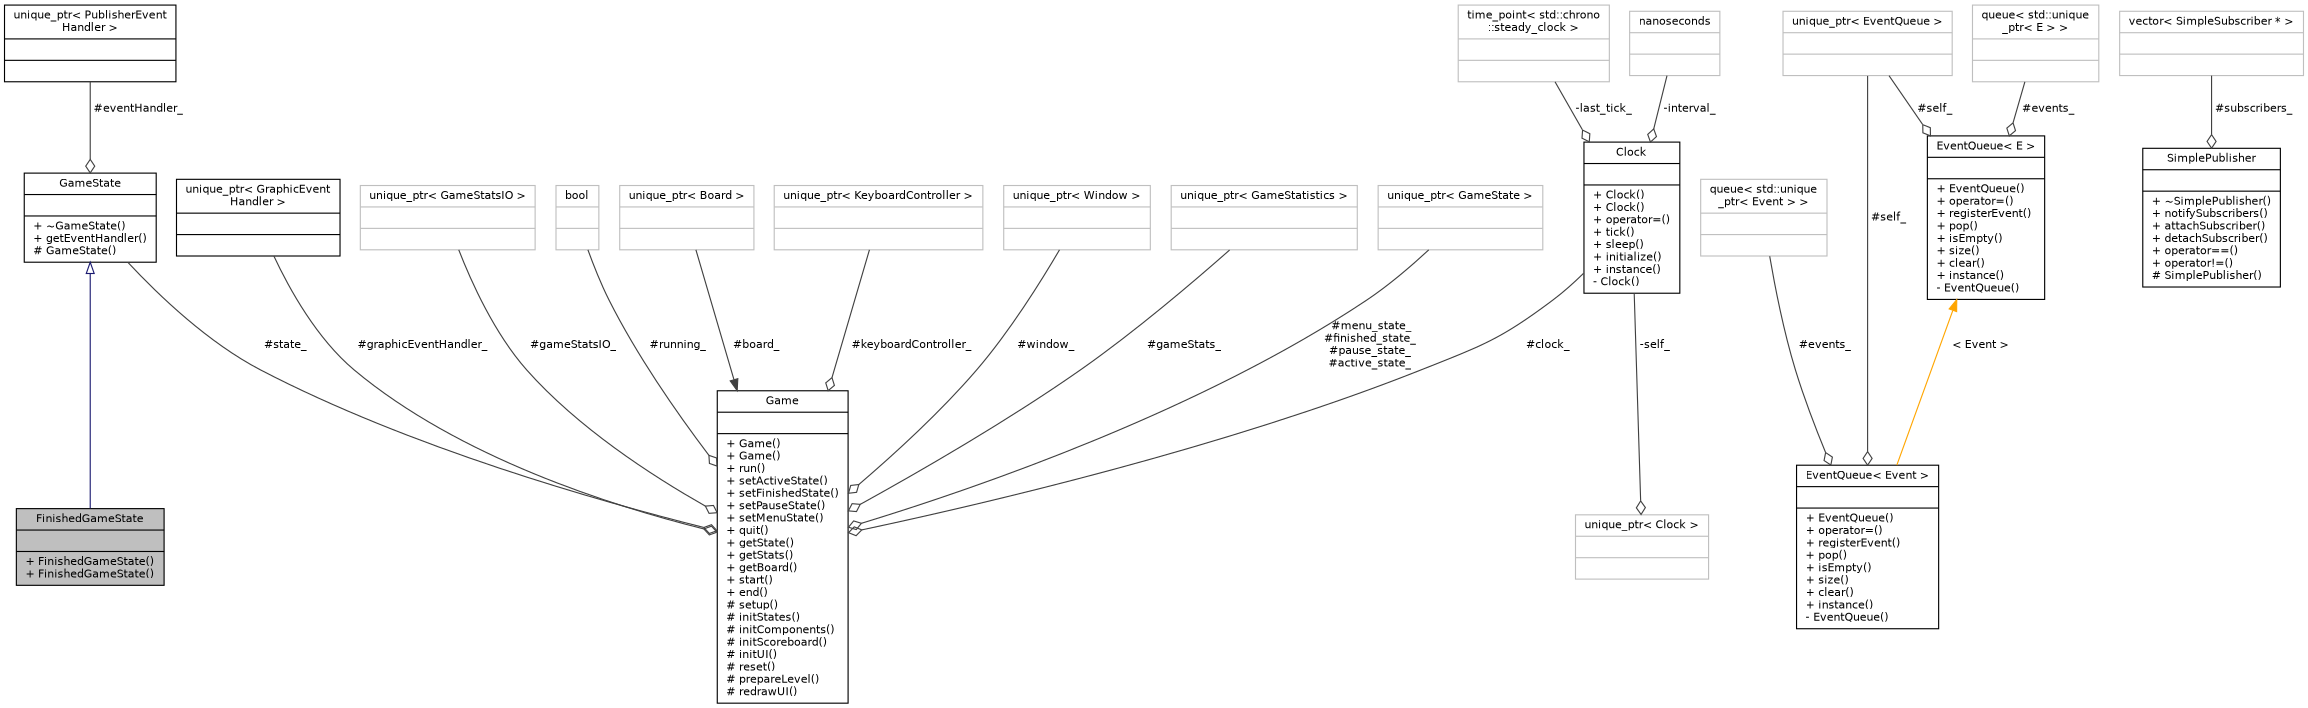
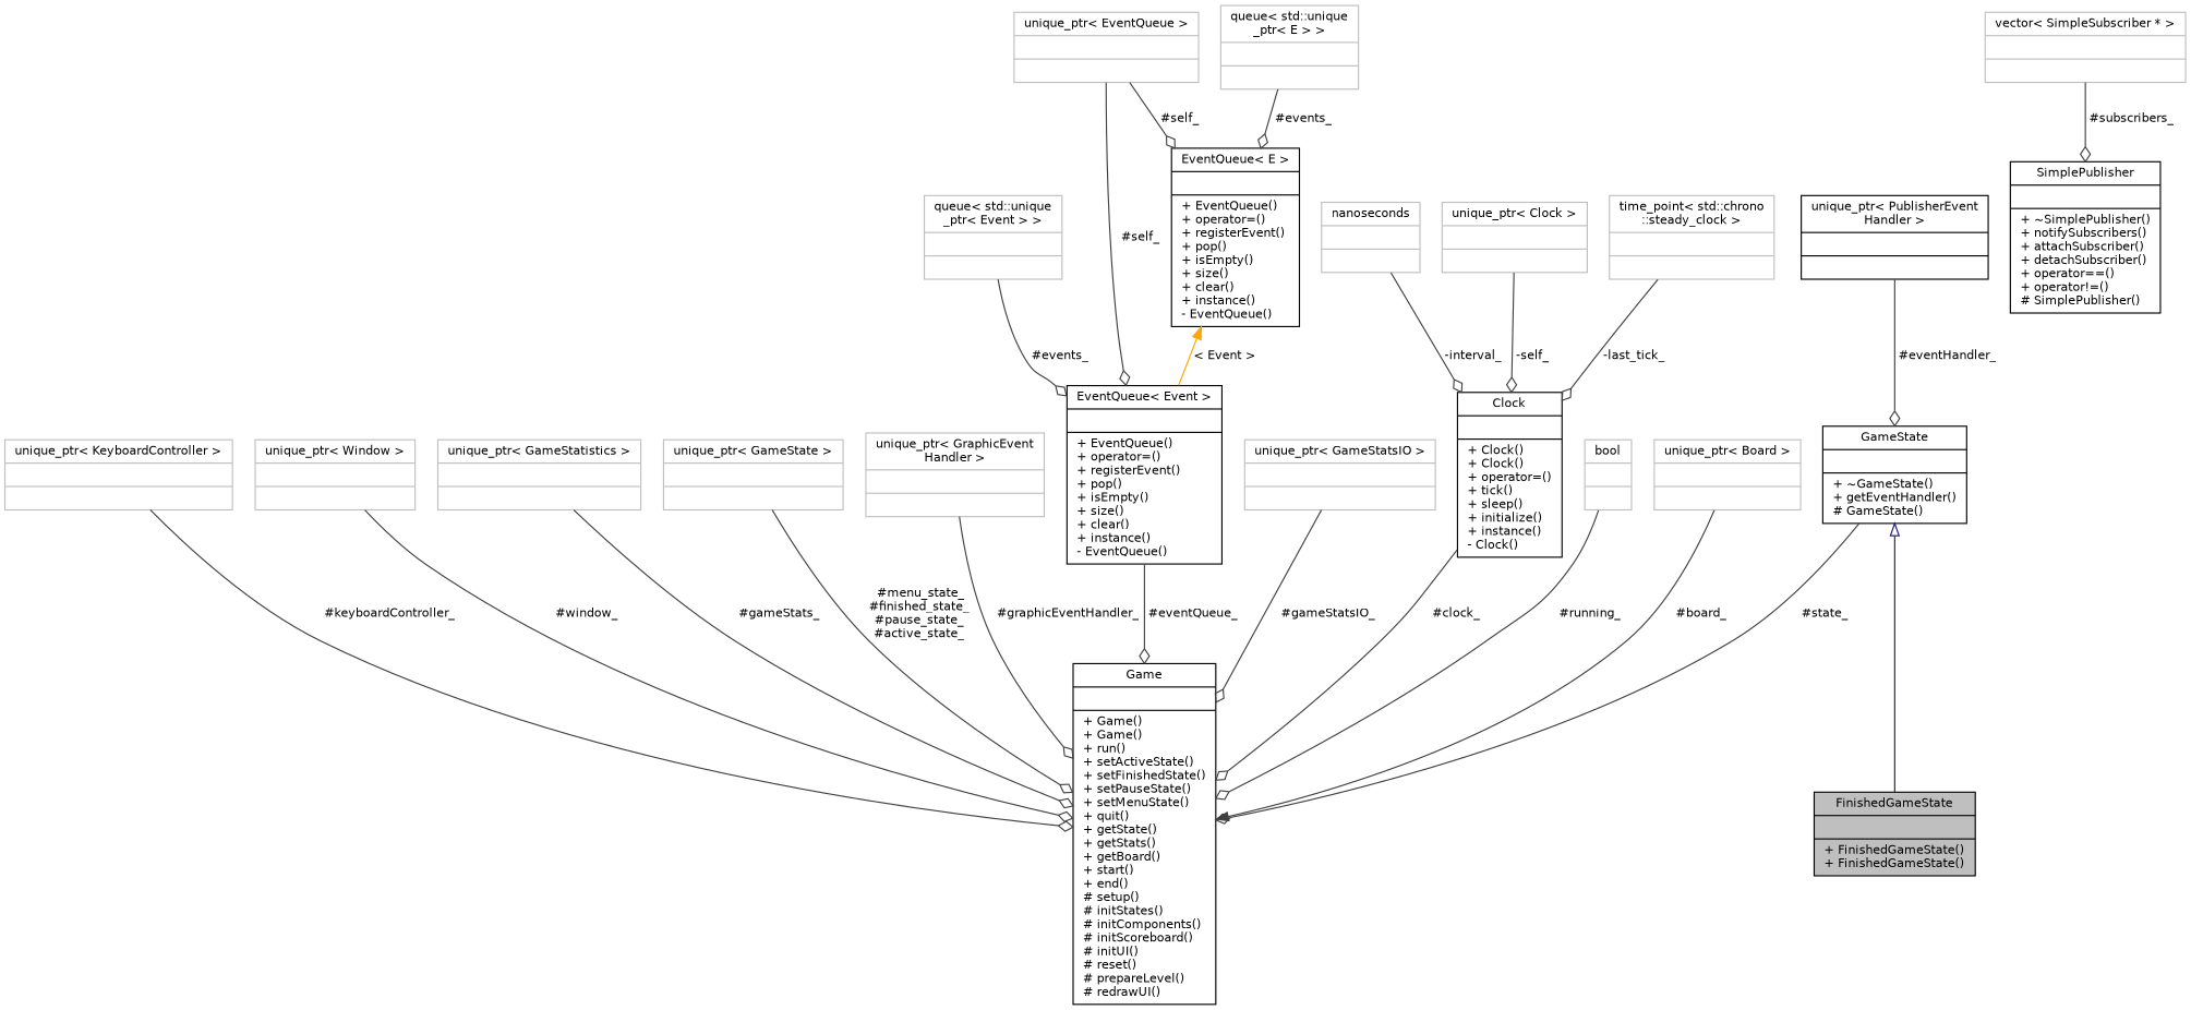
  digraph {
    node [color=grey75 fontname=Helvetica fontsize=10 shape=record]
    edge [color=grey25 fontname=Helvetica fontsize=10 labelfontname=Helvetica labelfontsize=10 style=solid arrowhead=odiamond]
    n1 [color=black fillcolor=grey75 fontcolor=black height=0.2 label="{FinishedGameState\n||+ FinishedGameState()\l+ FinishedGameState()\l}" style=filled width=0.4]
    n2 [color=black height=0.2 label="{GameState\n||+ ~GameState()\l+ getEventHandler()\l# GameState()\l}" width=0.4]
    n3 [color=black height=0.2 label="{Game\n||+ Game()\l+ Game()\l+ run()\l+ setActiveState()\l+ setFinishedState()\l+ setPauseState()\l+ setMenuState()\l+ quit()\l+ getState()\l+ getStats()\l+ getBoard()\l+ start()\l+ end()\l# setup()\l# initStates()\l# initComponents()\l# initScoreboard()\l# initUI()\l# reset()\l# prepareLevel()\l# redrawUI()\l}" width=0.4]
    n4 [height=0.2 label="{unique_ptr\< KeyboardController \>\n||}" width=0.4]
    n5 [height=0.2 label="{unique_ptr\< Window \>\n||}" width=0.4]
    n6 [height=0.2 label="{unique_ptr\< GameStatistics \>\n||}" width=0.4]
    n7 [height=0.2 label="{unique_ptr\< GameState \>\n||}" width=0.4]
-   n8 [color=black height=0.2 label="{unique_ptr\< GraphicEvent\lHandler \>\n||}" width=0.4]
+   n8 [height=0.2 label="{unique_ptr\< GraphicEvent\lHandler \>\n||}" width=0.4]
    n9 [color=black height=0.2 label="{EventQueue\< Event \>\n||+ EventQueue()\l+ operator=()\l+ registerEvent()\l+ pop()\l+ isEmpty()\l+ size()\l+ clear()\l+ instance()\l- EventQueue()\l}" width=0.4]
    n10 [height=0.2 label="{queue\< std::unique\l_ptr\< Event \> \>\n||}" width=0.4]
    n11 [height=0.2 label="{unique_ptr\< EventQueue \>\n||}" width=0.4]
    n12 [color=black height=0.2 label="{EventQueue\< E \>\n||+ EventQueue()\l+ operator=()\l+ registerEvent()\l+ pop()\l+ isEmpty()\l+ size()\l+ clear()\l+ instance()\l- EventQueue()\l}" width=0.4]
    n13 [height=0.2 label="{queue\< std::unique\l_ptr\< E \> \>\n||}" width=0.4]
    n14 [height=0.2 label="{unique_ptr\< GameStatsIO \>\n||}" width=0.4]
    n15 [color=black height=0.2 label="{Clock\n||+ Clock()\l+ Clock()\l+ operator=()\l+ tick()\l+ sleep()\l+ initialize()\l+ instance()\l- Clock()\l}" width=0.4]
    n16 [color=black height=0.2 label="{SimplePublisher\n||+ ~SimplePublisher()\l+ notifySubscribers()\l+ attachSubscriber()\l+ detachSubscriber()\l+ operator==()\l+ operator!=()\l# SimplePublisher()\l}" width=0.4]
    n17 [height=0.2 label="{vector\< SimpleSubscriber * \>\n||}" width=0.4]
    n18 [height=0.2 label="{nanoseconds\n||}" width=0.4]
    n19 [height=0.2 label="{unique_ptr\< Clock \>\n||}" width=0.4]
    n20 [height=0.2 label="{time_point\< std::chrono\l::steady_clock \>\n||}" width=0.4]
    n21 [height=0.2 label="{bool\n||}" width=0.4]
    n22 [height=0.2 label="{unique_ptr\< Board \>\n||}" width=0.4]
    n23 [color=black height=0.2 label="{unique_ptr\< PublisherEvent\lHandler \>\n||}" width=0.4]
    n2 -> n1 [arrowtail=onormal color=midnightblue dir=back arrowhead=""]
    n2 -> n3 [label=" #state_"]
    n4 -> n3 [label=" #keyboardController_"]
    n5 -> n3 [label=" #window_"]
    n6 -> n3 [label=" #gameStats_"]
    n7 -> n3 [label=" #menu_state_\n#finished_state_\n#pause_state_\n#active_state_"]
    n8 -> n3 [label=" #graphicEventHandler_"]
+   n9 -> n3 [label=" #eventQueue_"]
    n10 -> n9 [label=" #events_"]
    n11 -> n9 [label=" #self_"]
    n11 -> n12 [label=" #self_"]
    n12 -> n9 [color=orange dir=back label=" \< Event \>" arrowhead=""]
    n13 -> n12 [label=" #events_"]
    n14 -> n3 [label=" #gameStatsIO_"]
    n15 -> n3 [label=" #clock_"]
    n17 -> n16 [label=" #subscribers_"]
    n18 -> n15 [label=" -interval_"]
-   n15 -> n19 [label=" -self_"]
+   n19 -> n15 [label=" -self_"]
    n20 -> n15 [label=" -last_tick_"]
    n21 -> n3 [label=" #running_"]
    n22 -> n3 [arrowhead=normal label=" #board_"]
    n23 -> n2 [label=" #eventHandler_"]
  }
